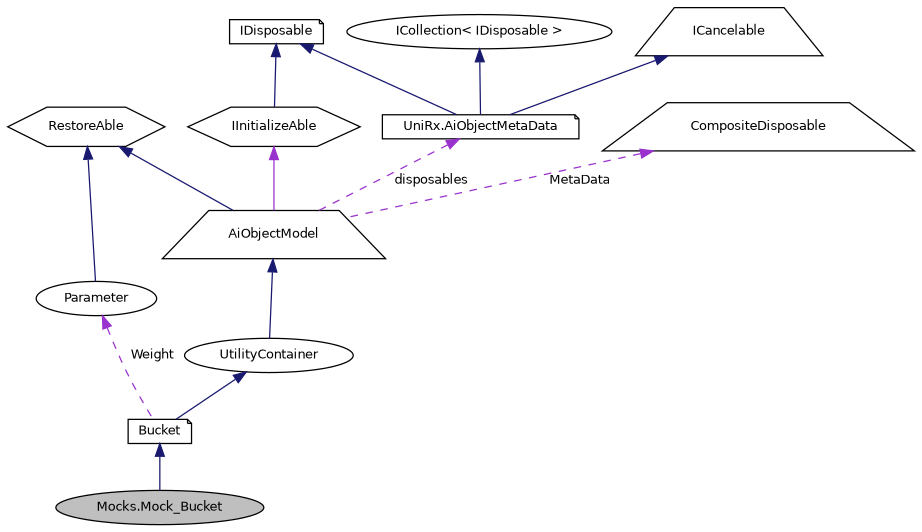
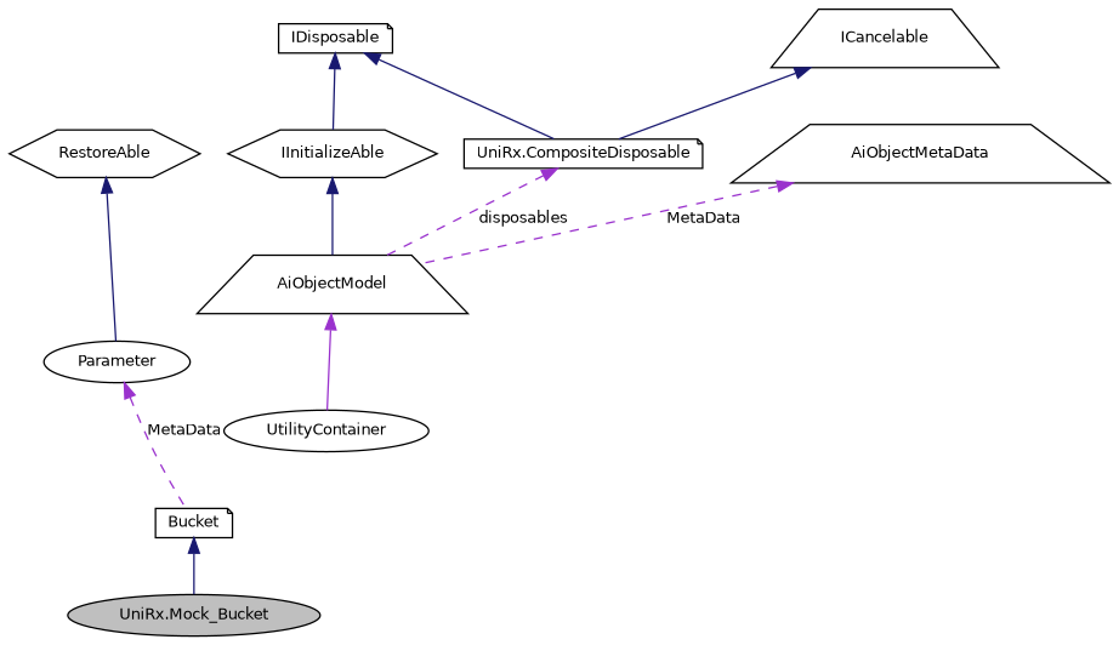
  digraph {
    node [color=black fillcolor=white fontname=Helvetica fontsize=10 shape=ellipse style=filled]
    edge [color=midnightblue dir=back fontname=Helvetica fontsize=10 labelfontname=Helvetica labelfontsize=10 style=solid]
-   n1 [fillcolor=grey75 fontcolor=black height=0.2 label="Mocks.Mock_Bucket" width=0.4]
+   n1 [fillcolor=grey75 fontcolor=black height=0.2 label="UniRx.Mock_Bucket" width=0.4]
    n2 [height=0.2 label=Bucket shape=note width=0.4]
    n3 [height=0.2 label=UtilityContainer width=0.4]
    n4 [height=0.2 label=AiObjectModel shape=trapezium width=0.4]
    n5 [height=0.2 label=RestoreAble shape=hexagon width=0.4]
    n6 [height=0.2 label=Parameter width=0.4]
    n7 [height=0.2 label=IInitializeAble shape=hexagon width=0.4]
-   n8 [height=0.2 label=CompositeDisposable shape=trapezium width=0.4]
-   n9 [height=0.2 label="UniRx.AiObjectMetaData" shape=note width=0.4]
-   n10 [height=0.2 label="ICollection\< IDisposable \>" width=0.4]
+   n8 [height=0.2 label=AiObjectMetaData shape=trapezium width=0.4]
+   n9 [height=0.2 label="UniRx.CompositeDisposable" shape=note width=0.4]
    n11 [height=0.2 label=IDisposable shape=note width=0.4]
    n12 [height=0.2 label=ICancelable shape=trapezium width=0.4]
    n2 -> n1
-   n3 -> n2
-   n4 -> n3
-   n5 -> n4
+   n4 -> n3 [color=darkorchid3]
    n5 -> n6
-   n6 -> n2 [color=darkorchid3 label=" Weight" style=dashed]
-   n7 -> n4 [color=darkorchid3]
+   n6 -> n2 [color=darkorchid3 label=" MetaData" style=dashed]
+   n7 -> n4
    n8 -> n4 [color=darkorchid3 label=" MetaData" style=dashed]
    n9 -> n4 [color=darkorchid3 label=" disposables" style=dashed]
-   n10 -> n9
    n11 -> n7
    n11 -> n9
    n12 -> n9
  }
